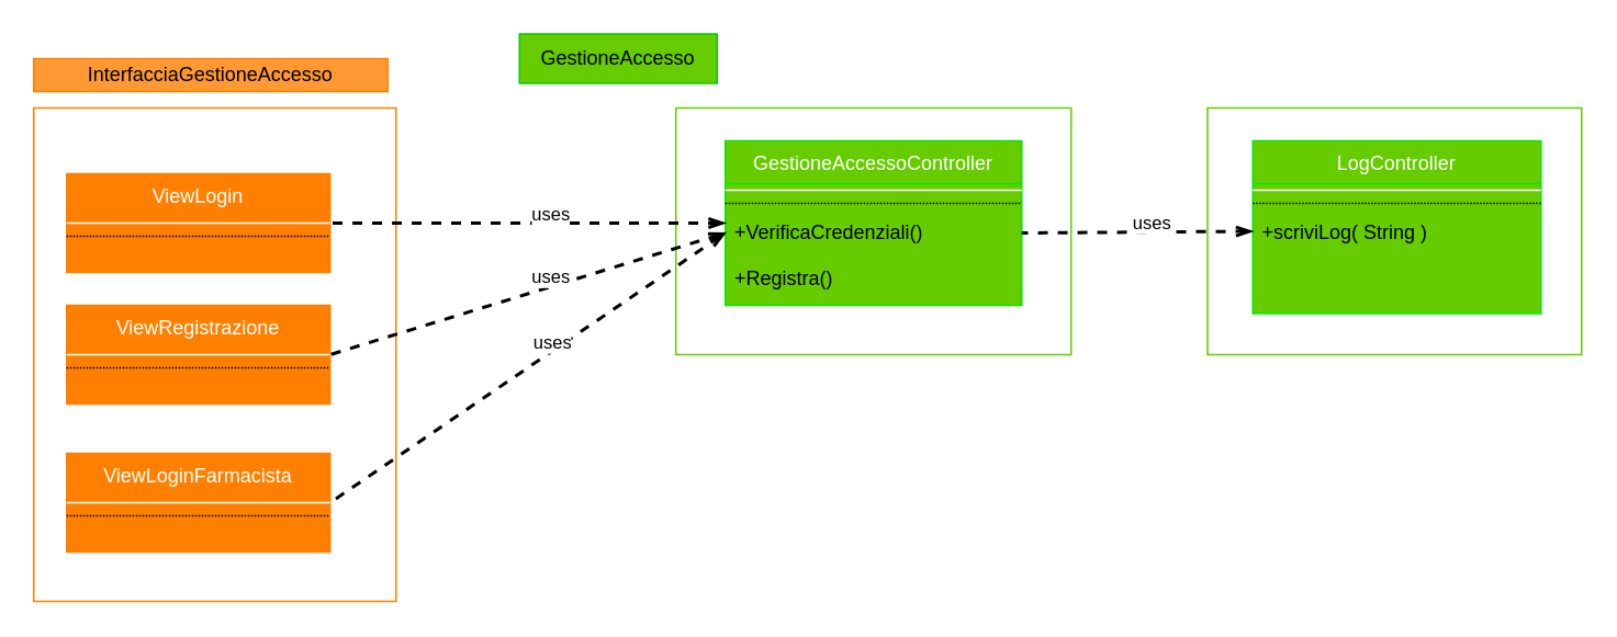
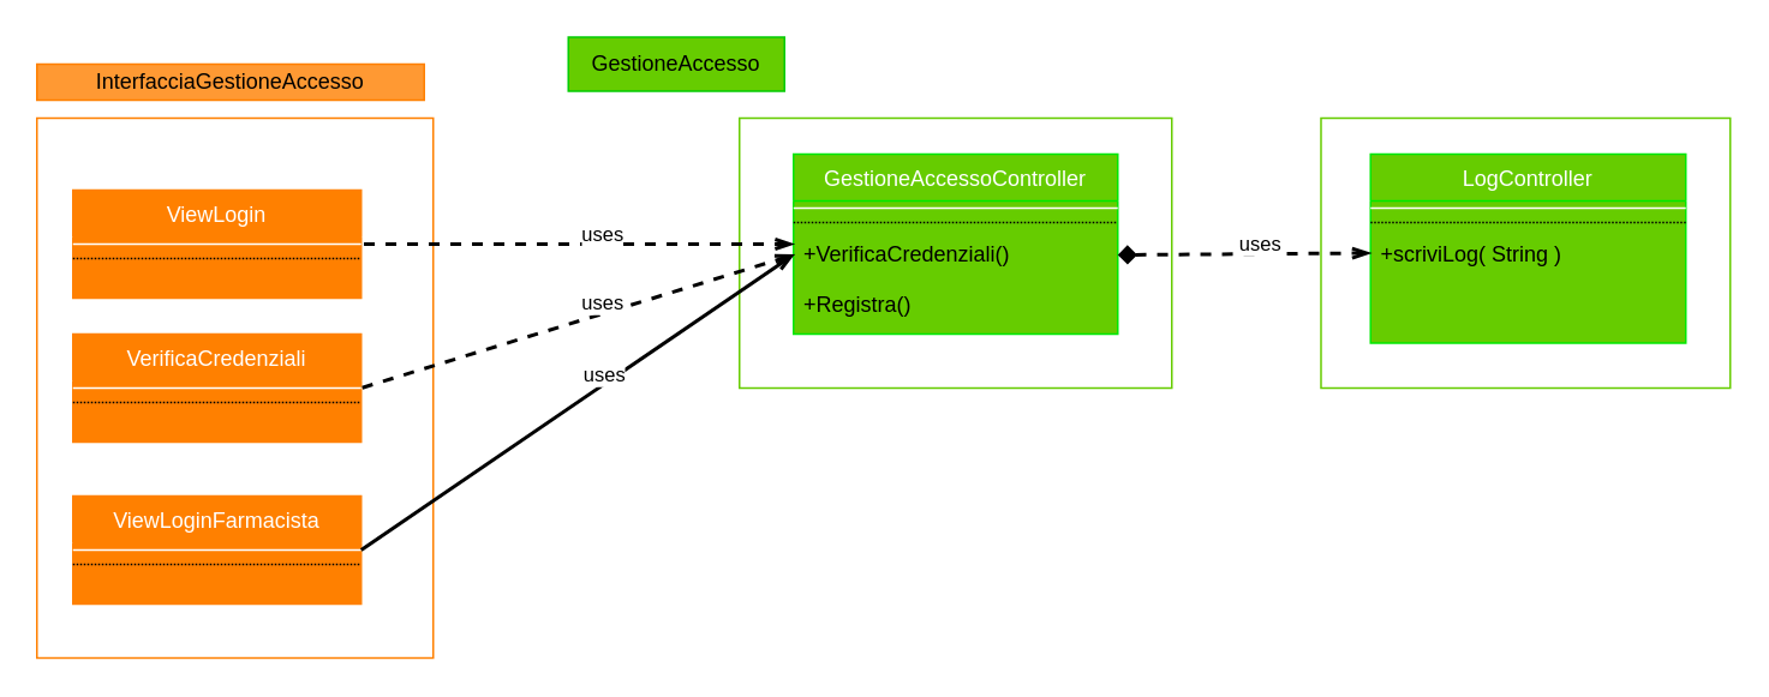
  <mxCell id="0" />
  <mxCell id="1" parent="0" />
  <mxCell id="2" value="" style="rounded=0;whiteSpace=wrap;html=1;strokeColor=#66CC00;" vertex="1" parent="1"><mxGeometry x="410" y="65" width="240" height="150" as="geometry" /></mxCell>
  <mxCell id="3" value="GestioneAccesso" style="rounded=0;whiteSpace=wrap;html=1;strokeColor=#00CC00;gradientColor=none;fillColor=#66CC00;" vertex="1" parent="1"><mxGeometry x="315" y="20" width="120" height="30" as="geometry" /></mxCell>
  <mxCell id="4" value="" style="rounded=0;whiteSpace=wrap;html=1;strokeColor=#FF8000;" vertex="1" parent="1"><mxGeometry x="20" y="65" width="220" height="300" as="geometry" /></mxCell>
  <mxCell id="5" value="InterfacciaGestioneAccesso" style="rounded=0;whiteSpace=wrap;html=1;gradientColor=none;strokeColor=#FF8000;fillColor=#FF9933;" vertex="1" parent="1"><mxGeometry x="20" y="35" width="215" height="20" as="geometry" /></mxCell>
  <mxCell id="6" value="ViewLogin" style="swimlane;fontStyle=0;align=center;verticalAlign=top;childLayout=stackLayout;horizontal=1;startSize=26;horizontalStack=0;resizeParent=1;resizeLast=0;collapsible=1;marginBottom=0;rounded=0;shadow=0;strokeWidth=1;fontColor=#ffffff;swimlaneFillColor=#FF8000;strokeColor=#FF8000;fillColor=#FF8000;" vertex="1" parent="1"><mxGeometry x="40" y="105" width="160" height="60" as="geometry"><mxRectangle x="230" y="140" width="160" height="26" as="alternateBounds" /></mxGeometry></mxCell>
  <mxCell id="7" value="" style="line;html=1;strokeWidth=1;align=left;verticalAlign=middle;spacingTop=-1;spacingLeft=3;spacingRight=3;rotatable=0;labelPosition=right;points=[];portConstraint=eastwest;strokeColor=#FFFFFF;" vertex="1" parent="6"><mxGeometry y="26" width="160" height="8" as="geometry" /></mxCell>
  <mxCell id="8" value="" style="line;html=1;strokeWidth=1;align=left;verticalAlign=middle;spacingTop=-1;spacingLeft=3;spacingRight=3;rotatable=0;labelPosition=right;points=[];portConstraint=eastwest;dashed=1;dashPattern=1 1;" vertex="1" parent="6"><mxGeometry y="34" width="160" height="8" as="geometry" /></mxCell>
  <mxCell id="9" value="GestioneAccessoController" style="swimlane;fontStyle=0;align=center;verticalAlign=top;childLayout=stackLayout;horizontal=1;startSize=26;horizontalStack=0;resizeParent=1;resizeLast=0;collapsible=1;marginBottom=0;rounded=0;shadow=0;strokeWidth=1;fontColor=#ffffff;swimlaneFillColor=#66CC00;strokeColor=#00E800;fillColor=#66CC00;" vertex="1" parent="1"><mxGeometry x="440" y="85" width="180" height="100" as="geometry"><mxRectangle x="230" y="140" width="160" height="26" as="alternateBounds" /></mxGeometry></mxCell>
  <mxCell id="10" value="" style="line;html=1;strokeWidth=1;align=left;verticalAlign=middle;spacingTop=-1;spacingLeft=3;spacingRight=3;rotatable=0;labelPosition=right;points=[];portConstraint=eastwest;strokeColor=#FFFFFF;" vertex="1" parent="9"><mxGeometry y="26" width="180" height="8" as="geometry" /></mxCell>
  <mxCell id="11" value="" style="line;html=1;strokeWidth=1;align=left;verticalAlign=middle;spacingTop=-1;spacingLeft=3;spacingRight=3;rotatable=0;labelPosition=right;points=[];portConstraint=eastwest;dashed=1;dashPattern=1 1;" vertex="1" parent="9"><mxGeometry y="34" width="180" height="8" as="geometry" /></mxCell>
  <mxCell id="12" value="+VerificaCredenziali()" style="text;align=left;verticalAlign=top;spacingLeft=4;spacingRight=4;overflow=hidden;rotatable=0;points=[[0,0.5],[1,0.5]];portConstraint=eastwest;" vertex="1" parent="9"><mxGeometry y="42" width="180" height="28" as="geometry" /></mxCell>
  <mxCell id="13" value="+Registra()" style="text;align=left;verticalAlign=top;spacingLeft=4;spacingRight=4;overflow=hidden;rotatable=0;points=[[0,0.5],[1,0.5]];portConstraint=eastwest;" vertex="1" parent="9"><mxGeometry y="70" width="180" height="30" as="geometry" /></mxCell>
  <mxCell id="14" value="" style="endArrow=none;dashed=1;html=1;strokeWidth=2;startArrow=openThin;startFill=0;entryX=1;entryY=0.5;entryDx=0;entryDy=0;exitX=0;exitY=0.5;exitDx=0;exitDy=0;" edge="1" parent="1" source="9" target="6"><mxGeometry width="50" height="50" relative="1" as="geometry"><mxPoint x="470" y="-35" as="sourcePoint" /><mxPoint x="600" y="-5" as="targetPoint" /></mxGeometry></mxCell>
  <mxCell id="15" value="uses" style="edgeLabel;html=1;align=center;verticalAlign=middle;resizable=0;points=[];" vertex="1" connectable="0" parent="14"><mxGeometry x="-0.112" y="1" relative="1" as="geometry"><mxPoint y="-7" as="offset" /></mxGeometry></mxCell>
- <mxCell id="16" value="ViewRegistrazione" style="swimlane;fontStyle=0;align=center;verticalAlign=top;childLayout=stackLayout;horizontal=1;startSize=26;horizontalStack=0;resizeParent=1;resizeLast=0;collapsible=1;marginBottom=0;rounded=0;shadow=0;strokeWidth=1;fontColor=#ffffff;swimlaneFillColor=#FF8000;strokeColor=#FF8000;fillColor=#FF8000;" vertex="1" parent="1"><mxGeometry x="40" y="185" width="160" height="60" as="geometry"><mxRectangle x="230" y="140" width="160" height="26" as="alternateBounds" /></mxGeometry></mxCell>
+ <mxCell id="16" value="VerificaCredenziali" style="swimlane;fontStyle=0;align=center;verticalAlign=top;childLayout=stackLayout;horizontal=1;startSize=26;horizontalStack=0;resizeParent=1;resizeLast=0;collapsible=1;marginBottom=0;rounded=0;shadow=0;strokeWidth=1;fontColor=#ffffff;swimlaneFillColor=#FF8000;strokeColor=#FF8000;fillColor=#FF8000;" vertex="1" parent="1"><mxGeometry x="40" y="185" width="160" height="60" as="geometry"><mxRectangle x="230" y="140" width="160" height="26" as="alternateBounds" /></mxGeometry></mxCell>
  <mxCell id="17" value="" style="line;html=1;strokeWidth=1;align=left;verticalAlign=middle;spacingTop=-1;spacingLeft=3;spacingRight=3;rotatable=0;labelPosition=right;points=[];portConstraint=eastwest;strokeColor=#FFFFFF;" vertex="1" parent="16"><mxGeometry y="26" width="160" height="8" as="geometry" /></mxCell>
  <mxCell id="18" value="" style="line;html=1;strokeWidth=1;align=left;verticalAlign=middle;spacingTop=-1;spacingLeft=3;spacingRight=3;rotatable=0;labelPosition=right;points=[];portConstraint=eastwest;dashed=1;dashPattern=1 1;" vertex="1" parent="16"><mxGeometry y="34" width="160" height="8" as="geometry" /></mxCell>
  <mxCell id="19" value="" style="endArrow=none;dashed=1;html=1;strokeWidth=2;startArrow=openThin;startFill=0;exitX=0;exitY=0.5;exitDx=0;exitDy=0;entryX=1;entryY=0.5;entryDx=0;entryDy=0;" edge="1" parent="1" source="12" target="16"><mxGeometry width="50" height="50" relative="1" as="geometry"><mxPoint x="480" y="160" as="sourcePoint" /><mxPoint x="210" y="145" as="targetPoint" /></mxGeometry></mxCell>
  <mxCell id="20" value="uses" style="edgeLabel;html=1;align=center;verticalAlign=middle;resizable=0;points=[];" vertex="1" connectable="0" parent="19"><mxGeometry x="-0.112" y="1" relative="1" as="geometry"><mxPoint y="-7" as="offset" /></mxGeometry></mxCell>
  <mxCell id="21" value="" style="rounded=0;whiteSpace=wrap;html=1;strokeColor=#66CC00;" vertex="1" parent="1"><mxGeometry x="732.83" y="65" width="227.17" height="150" as="geometry" /></mxCell>
  <mxCell id="22" value="LogController" style="swimlane;fontStyle=0;align=center;verticalAlign=top;childLayout=stackLayout;horizontal=1;startSize=26;horizontalStack=0;resizeParent=1;resizeLast=0;collapsible=1;marginBottom=0;rounded=0;shadow=0;strokeWidth=1;fontColor=#ffffff;swimlaneFillColor=#66CC00;strokeColor=#00E800;fillColor=#66CC00;" vertex="1" parent="1"><mxGeometry x="760.33" y="85" width="175" height="105" as="geometry"><mxRectangle x="230" y="140" width="160" height="26" as="alternateBounds" /></mxGeometry></mxCell>
  <mxCell id="23" value="" style="line;html=1;strokeWidth=1;align=left;verticalAlign=middle;spacingTop=-1;spacingLeft=3;spacingRight=3;rotatable=0;labelPosition=right;points=[];portConstraint=eastwest;strokeColor=#FFFFFF;" vertex="1" parent="22"><mxGeometry y="26" width="175" height="8" as="geometry" /></mxCell>
  <mxCell id="24" value="" style="line;html=1;strokeWidth=1;align=left;verticalAlign=middle;spacingTop=-1;spacingLeft=3;spacingRight=3;rotatable=0;labelPosition=right;points=[];portConstraint=eastwest;dashed=1;dashPattern=1 1;" vertex="1" parent="22"><mxGeometry y="34" width="175" height="8" as="geometry" /></mxCell>
  <mxCell id="25" value="+scriviLog( String )" style="text;align=left;verticalAlign=top;spacingLeft=4;spacingRight=4;overflow=hidden;rotatable=0;points=[[0,0.5],[1,0.5]];portConstraint=eastwest;" vertex="1" parent="22"><mxGeometry y="42" width="175" height="26" as="geometry" /></mxCell>
- <mxCell id="26" value="" style="endArrow=none;dashed=1;html=1;strokeWidth=2;startArrow=openThin;startFill=0;exitX=0;exitY=0.5;exitDx=0;exitDy=0;entryX=1;entryY=0.5;entryDx=0;entryDy=0;" edge="1" parent="1" source="25" target="12"><mxGeometry width="50" height="50" relative="1" as="geometry"><mxPoint x="480" y="166" as="sourcePoint" /><mxPoint x="210" y="225" as="targetPoint" /></mxGeometry></mxCell>
+ <mxCell id="26" value="" style="endArrow=diamond;dashed=1;html=1;strokeWidth=2;startArrow=openThin;startFill=0;exitX=0;exitY=0.5;exitDx=0;exitDy=0;entryX=1;entryY=0.5;entryDx=0;entryDy=0;" edge="1" parent="1" source="25" target="12"><mxGeometry width="50" height="50" relative="1" as="geometry"><mxPoint x="480" y="166" as="sourcePoint" /><mxPoint x="210" y="225" as="targetPoint" /></mxGeometry></mxCell>
  <mxCell id="27" value="uses" style="edgeLabel;html=1;align=center;verticalAlign=middle;resizable=0;points=[];" vertex="1" connectable="0" parent="26"><mxGeometry x="-0.112" y="1" relative="1" as="geometry"><mxPoint y="-7" as="offset" /></mxGeometry></mxCell>
  <mxCell id="28" value="ViewLoginFarmacista" style="swimlane;fontStyle=0;align=center;verticalAlign=top;childLayout=stackLayout;horizontal=1;startSize=26;horizontalStack=0;resizeParent=1;resizeLast=0;collapsible=1;marginBottom=0;rounded=0;shadow=0;strokeWidth=1;fontColor=#ffffff;swimlaneFillColor=#FF8000;strokeColor=#FF8000;fillColor=#FF8000;" vertex="1" parent="1"><mxGeometry x="40" y="275" width="160" height="60" as="geometry"><mxRectangle x="230" y="140" width="160" height="26" as="alternateBounds" /></mxGeometry></mxCell>
  <mxCell id="29" value="" style="line;html=1;strokeWidth=1;align=left;verticalAlign=middle;spacingTop=-1;spacingLeft=3;spacingRight=3;rotatable=0;labelPosition=right;points=[];portConstraint=eastwest;strokeColor=#FFFFFF;" vertex="1" parent="28"><mxGeometry y="26" width="160" height="8" as="geometry" /></mxCell>
  <mxCell id="30" value="" style="line;html=1;strokeWidth=1;align=left;verticalAlign=middle;spacingTop=-1;spacingLeft=3;spacingRight=3;rotatable=0;labelPosition=right;points=[];portConstraint=eastwest;dashed=1;dashPattern=1 1;" vertex="1" parent="28"><mxGeometry y="34" width="160" height="8" as="geometry" /></mxCell>
- <mxCell id="31" value="" style="endArrow=none;dashed=1;html=1;strokeWidth=2;startArrow=openThin;startFill=0;entryX=1;entryY=0.5;entryDx=0;entryDy=0;exitX=0;exitY=0.5;exitDx=0;exitDy=0;" edge="1" parent="1" target="28" source="12"><mxGeometry width="50" height="50" relative="1" as="geometry"><mxPoint x="474" y="335" as="sourcePoint" /><mxPoint x="604" y="180" as="targetPoint" /></mxGeometry></mxCell>
+ <mxCell id="31" value="" style="endArrow=none;dashed=0;html=1;strokeWidth=2;startArrow=openThin;startFill=0;entryX=1;entryY=0.5;entryDx=0;entryDy=0;exitX=0;exitY=0.5;exitDx=0;exitDy=0;" edge="1" parent="1" target="28" source="12"><mxGeometry width="50" height="50" relative="1" as="geometry"><mxPoint x="474" y="335" as="sourcePoint" /><mxPoint x="604" y="180" as="targetPoint" /></mxGeometry></mxCell>
  <mxCell id="32" value="uses" style="edgeLabel;html=1;align=center;verticalAlign=middle;resizable=0;points=[];" vertex="1" connectable="0" parent="31"><mxGeometry x="-0.112" y="1" relative="1" as="geometry"><mxPoint y="-7" as="offset" /></mxGeometry></mxCell>
